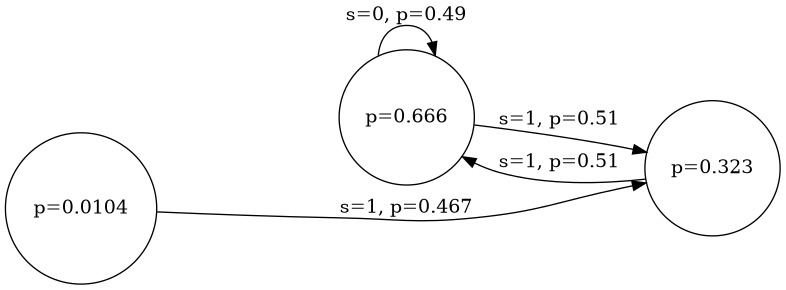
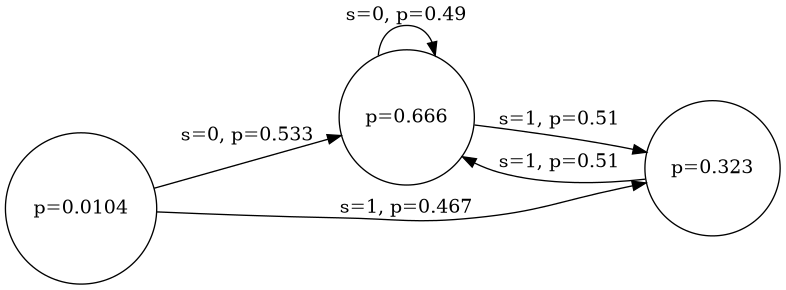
  digraph {
    rankdir=LR
    node [shape=circle]
    n1 [label="p=0.666"]
    n2 [label="p=0.323"]
    n3 [label="p=0.0104"]
    n1 -> n1 [label="s=0, p=0.49"]
    n1 -> n2 [label="s=1, p=0.51"]
    n2 -> n1 [label="s=1, p=0.51"]
+   n3 -> n1 [label="s=0, p=0.533"]
    n3 -> n2 [label="s=1, p=0.467"]
  }
